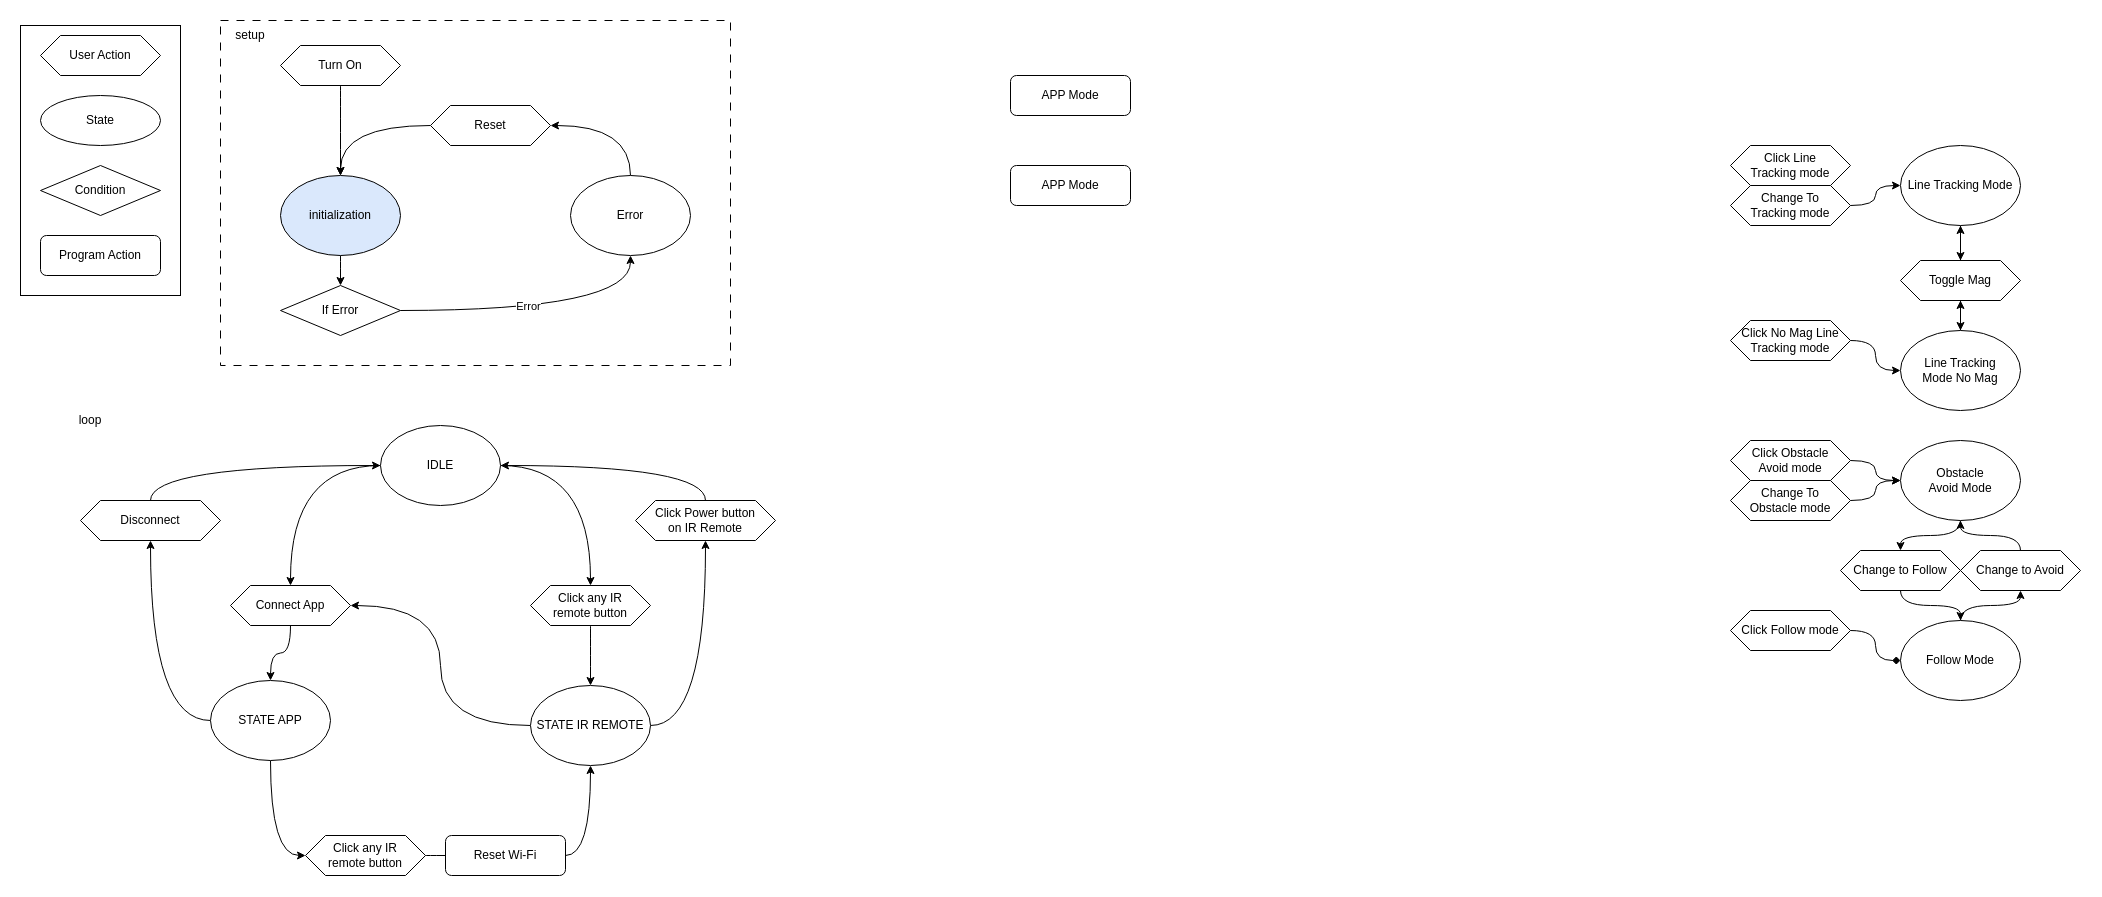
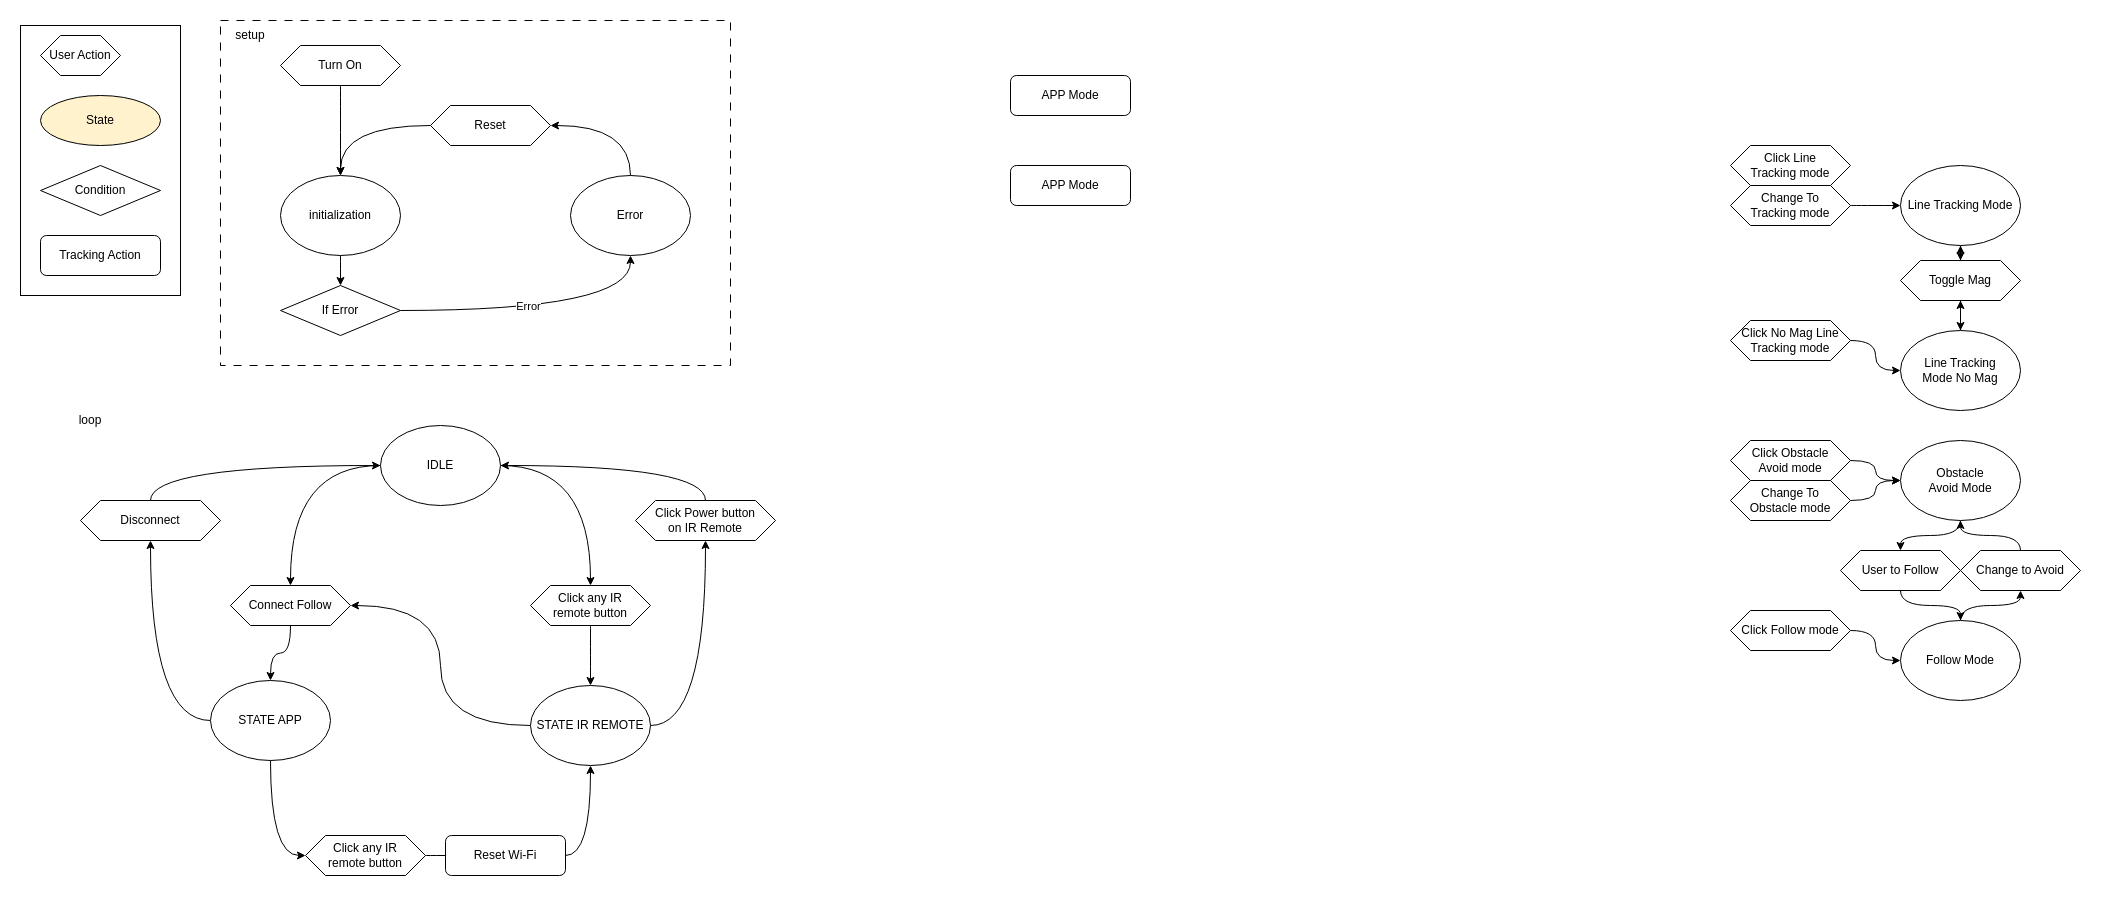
  <mxCell id="0" />
  <mxCell id="1" parent="0" />
  <mxCell id="2" value="" style="rounded=0;whiteSpace=wrap;html=1;dashed=1;dashPattern=8 8;" vertex="1" parent="1"><mxGeometry x="220" y="20" width="510" height="345" as="geometry" /></mxCell>
  <mxCell id="3" value="" style="rounded=0;whiteSpace=wrap;html=1;" parent="1" vertex="1"><mxGeometry x="20" y="25" width="160" height="270" as="geometry" /></mxCell>
  <mxCell id="4" style="edgeStyle=orthogonalEdgeStyle;curved=1;html=1;entryX=0.5;entryY=0;entryDx=0;entryDy=0;" parent="1" source="5" target="14" edge="1"><mxGeometry relative="1" as="geometry" /></mxCell>
- <mxCell id="5" value="initialization" style="ellipse;whiteSpace=wrap;html=1;fillColor=#dae8fc;" parent="1" vertex="1"><mxGeometry x="280" y="175" width="120" height="80" as="geometry" /></mxCell>
- <mxCell id="6" value="User Action" style="shape=hexagon;perimeter=hexagonPerimeter2;whiteSpace=wrap;html=1;fixedSize=1;" parent="1" vertex="1"><mxGeometry x="40" y="35" width="120" height="40" as="geometry" /></mxCell>
+ <mxCell id="5" value="initialization" style="ellipse;whiteSpace=wrap;html=1;" parent="1" vertex="1"><mxGeometry x="280" y="175" width="120" height="80" as="geometry" /></mxCell>
+ <mxCell id="6" value="User Action" style="shape=hexagon;perimeter=hexagonPerimeter2;whiteSpace=wrap;html=1;fixedSize=1;" parent="1" vertex="1"><mxGeometry x="40" y="35" width="80" height="40" as="geometry" /></mxCell>
  <mxCell id="7" style="edgeStyle=orthogonalEdgeStyle;html=1;entryX=0.5;entryY=0;entryDx=0;entryDy=0;curved=1;" parent="1" source="8" target="5" edge="1"><mxGeometry relative="1" as="geometry" /></mxCell>
  <mxCell id="8" value="Turn On" style="shape=hexagon;perimeter=hexagonPerimeter2;whiteSpace=wrap;html=1;fixedSize=1;" parent="1" vertex="1"><mxGeometry x="280" y="45" width="120" height="40" as="geometry" /></mxCell>
- <mxCell id="9" value="State" style="ellipse;whiteSpace=wrap;html=1;" parent="1" vertex="1"><mxGeometry x="40" y="95" width="120" height="50" as="geometry" /></mxCell>
+ <mxCell id="9" value="State" style="ellipse;whiteSpace=wrap;html=1;fillColor=#fff2cc;" parent="1" vertex="1"><mxGeometry x="40" y="95" width="120" height="50" as="geometry" /></mxCell>
  <mxCell id="10" value="Condition" style="rhombus;whiteSpace=wrap;html=1;" parent="1" vertex="1"><mxGeometry x="40" y="165" width="120" height="50" as="geometry" /></mxCell>
  <mxCell id="11" style="edgeStyle=orthogonalEdgeStyle;curved=1;html=1;entryX=0.5;entryY=1;entryDx=0;entryDy=0;" parent="1" source="14" target="16" edge="1"><mxGeometry relative="1" as="geometry" /></mxCell>
  <mxCell id="12" value="Error" style="edgeLabel;html=1;align=center;verticalAlign=middle;resizable=0;points=[];" parent="11" vertex="1" connectable="0"><mxGeometry x="0.363" y="44" relative="1" as="geometry"><mxPoint x="-67" y="39" as="offset" /></mxGeometry></mxCell>
  <mxCell id="13" style="edgeStyle=orthogonalEdgeStyle;curved=1;html=1;entryX=0.5;entryY=0;entryDx=0;entryDy=0;exitX=0.5;exitY=1;exitDx=0;exitDy=0;startArrow=none;" parent="1" source="61" edge="1"><mxGeometry relative="1" as="geometry"><mxPoint x="439.58" y="282" as="sourcePoint" /><mxPoint x="439.58" y="505" as="targetPoint" /></mxGeometry></mxCell>
  <mxCell id="14" value="If Error" style="rhombus;whiteSpace=wrap;html=1;" parent="1" vertex="1"><mxGeometry x="280" y="285" width="120" height="50" as="geometry" /></mxCell>
  <mxCell id="15" style="edgeStyle=orthogonalEdgeStyle;curved=1;html=1;entryX=1;entryY=0.5;entryDx=0;entryDy=0;exitX=0.5;exitY=0;exitDx=0;exitDy=0;" parent="1" source="16" target="18" edge="1"><mxGeometry relative="1" as="geometry" /></mxCell>
  <mxCell id="16" value="Error" style="ellipse;whiteSpace=wrap;html=1;" parent="1" vertex="1"><mxGeometry x="570" y="175" width="120" height="80" as="geometry" /></mxCell>
  <mxCell id="17" style="edgeStyle=orthogonalEdgeStyle;curved=1;html=1;entryX=0.5;entryY=0;entryDx=0;entryDy=0;" parent="1" source="18" target="5" edge="1"><mxGeometry relative="1" as="geometry" /></mxCell>
  <mxCell id="18" value="Reset" style="shape=hexagon;perimeter=hexagonPerimeter2;whiteSpace=wrap;html=1;fixedSize=1;" parent="1" vertex="1"><mxGeometry x="430" y="105" width="120" height="40" as="geometry" /></mxCell>
  <mxCell id="19" style="edgeStyle=orthogonalEdgeStyle;curved=1;html=1;" parent="1" source="58" target="22" edge="1"><mxGeometry relative="1" as="geometry"><mxPoint x="790" y="298" as="sourcePoint" /></mxGeometry></mxCell>
  <mxCell id="20" style="edgeStyle=orthogonalEdgeStyle;curved=1;html=1;exitX=1;exitY=0.5;exitDx=0;exitDy=0;" edge="1" parent="1" source="22" target="30"><mxGeometry relative="1" as="geometry" /></mxCell>
  <mxCell id="21" style="edgeStyle=orthogonalEdgeStyle;curved=1;html=1;entryX=1;entryY=0.5;entryDx=0;entryDy=0;" edge="1" parent="1" source="22" target="28"><mxGeometry relative="1" as="geometry" /></mxCell>
  <mxCell id="22" value="STATE IR REMOTE" style="ellipse;whiteSpace=wrap;html=1;" parent="1" vertex="1"><mxGeometry x="530" y="685" width="120" height="80" as="geometry" /></mxCell>
  <mxCell id="23" style="edgeStyle=orthogonalEdgeStyle;curved=1;html=1;entryX=0;entryY=0.5;entryDx=0;entryDy=0;startArrow=none;" parent="1" source="38" target="34" edge="1"><mxGeometry relative="1" as="geometry" /></mxCell>
  <mxCell id="24" style="edgeStyle=orthogonalEdgeStyle;curved=1;html=1;exitX=0;exitY=0.5;exitDx=0;exitDy=0;" edge="1" parent="1" source="26" target="32"><mxGeometry relative="1" as="geometry" /></mxCell>
  <mxCell id="25" style="edgeStyle=orthogonalEdgeStyle;curved=1;html=1;entryX=0;entryY=0.5;entryDx=0;entryDy=0;exitX=0.5;exitY=1;exitDx=0;exitDy=0;" edge="1" parent="1" source="26" target="64"><mxGeometry relative="1" as="geometry" /></mxCell>
  <mxCell id="26" value="STATE APP" style="ellipse;whiteSpace=wrap;html=1;" parent="1" vertex="1"><mxGeometry x="210" y="680" width="120" height="80" as="geometry" /></mxCell>
  <mxCell id="27" style="edgeStyle=orthogonalEdgeStyle;curved=1;html=1;entryX=0.5;entryY=0;entryDx=0;entryDy=0;" parent="1" source="28" target="26" edge="1"><mxGeometry relative="1" as="geometry" /></mxCell>
- <mxCell id="28" value="Connect App" style="shape=hexagon;perimeter=hexagonPerimeter2;whiteSpace=wrap;html=1;fixedSize=1;" parent="1" vertex="1"><mxGeometry x="230" y="585" width="120" height="40" as="geometry" /></mxCell>
+ <mxCell id="28" value="Connect Follow" style="shape=hexagon;perimeter=hexagonPerimeter2;whiteSpace=wrap;html=1;fixedSize=1;" parent="1" vertex="1"><mxGeometry x="230" y="585" width="120" height="40" as="geometry" /></mxCell>
  <mxCell id="29" style="edgeStyle=orthogonalEdgeStyle;curved=1;html=1;exitX=0.5;exitY=0;exitDx=0;exitDy=0;" parent="1" source="30" target="61" edge="1"><mxGeometry relative="1" as="geometry" /></mxCell>
  <mxCell id="30" value="Click Power&amp;nbsp;button &lt;br&gt;on IR Remote" style="shape=hexagon;perimeter=hexagonPerimeter2;whiteSpace=wrap;html=1;fixedSize=1;" parent="1" vertex="1"><mxGeometry x="635" y="500" width="140" height="40" as="geometry" /></mxCell>
  <mxCell id="31" style="edgeStyle=orthogonalEdgeStyle;curved=1;html=1;exitX=0.5;exitY=0;exitDx=0;exitDy=0;" edge="1" parent="1" source="32" target="61"><mxGeometry relative="1" as="geometry" /></mxCell>
  <mxCell id="32" value="Disconnect" style="shape=hexagon;perimeter=hexagonPerimeter2;whiteSpace=wrap;html=1;fixedSize=1;" parent="1" vertex="1"><mxGeometry x="80" y="500" width="140" height="40" as="geometry" /></mxCell>
  <mxCell id="33" style="edgeStyle=orthogonalEdgeStyle;curved=1;html=1;exitX=0.5;exitY=1;exitDx=0;exitDy=0;entryX=0.5;entryY=0;entryDx=0;entryDy=0;" parent="1" source="34" target="43" edge="1"><mxGeometry relative="1" as="geometry" /></mxCell>
- <mxCell id="34" value="Line Tracking Mode" style="ellipse;whiteSpace=wrap;html=1;" parent="1" vertex="1"><mxGeometry x="1900" y="145" width="120" height="80" as="geometry" /></mxCell>
+ <mxCell id="34" value="Line Tracking Mode" style="ellipse;whiteSpace=wrap;html=1;" parent="1" vertex="1"><mxGeometry x="1900" y="165" width="120" height="80" as="geometry" /></mxCell>
  <mxCell id="35" style="edgeStyle=orthogonalEdgeStyle;curved=1;html=1;" parent="1" source="36" target="43" edge="1"><mxGeometry relative="1" as="geometry" /></mxCell>
  <mxCell id="36" value="Line Tracking&lt;br&gt;Mode No Mag" style="ellipse;whiteSpace=wrap;html=1;" parent="1" vertex="1"><mxGeometry x="1900" y="330" width="120" height="80" as="geometry" /></mxCell>
  <mxCell id="37" value="Click Line&lt;br&gt;Tracking mode" style="shape=hexagon;perimeter=hexagonPerimeter2;whiteSpace=wrap;html=1;fixedSize=1;" parent="1" vertex="1"><mxGeometry x="1730" y="145" width="120" height="40" as="geometry" /></mxCell>
  <mxCell id="38" value="Change To&lt;br&gt;Tracking mode" style="shape=hexagon;perimeter=hexagonPerimeter2;whiteSpace=wrap;html=1;fixedSize=1;" parent="1" vertex="1"><mxGeometry x="1730" y="185" width="120" height="40" as="geometry" /></mxCell>
  <mxCell id="39" style="edgeStyle=orthogonalEdgeStyle;curved=1;html=1;exitX=1;exitY=0.5;exitDx=0;exitDy=0;entryX=0;entryY=0.5;entryDx=0;entryDy=0;" parent="1" source="40" target="36" edge="1"><mxGeometry relative="1" as="geometry" /></mxCell>
  <mxCell id="40" value="Click No Mag Line&lt;br&gt;Tracking mode" style="shape=hexagon;perimeter=hexagonPerimeter2;whiteSpace=wrap;html=1;fixedSize=1;" parent="1" vertex="1"><mxGeometry x="1730" y="320" width="120" height="40" as="geometry" /></mxCell>
  <mxCell id="41" style="edgeStyle=orthogonalEdgeStyle;curved=1;html=1;exitX=0.5;exitY=1;exitDx=0;exitDy=0;entryX=0.5;entryY=0;entryDx=0;entryDy=0;" parent="1" source="43" target="36" edge="1"><mxGeometry relative="1" as="geometry" /></mxCell>
  <mxCell id="42" style="edgeStyle=orthogonalEdgeStyle;curved=1;html=1;" parent="1" source="43" target="34" edge="1"><mxGeometry relative="1" as="geometry" /></mxCell>
  <mxCell id="43" value="Toggle Mag" style="shape=hexagon;perimeter=hexagonPerimeter2;whiteSpace=wrap;html=1;fixedSize=1;" parent="1" vertex="1"><mxGeometry x="1900" y="260" width="120" height="40" as="geometry" /></mxCell>
  <mxCell id="44" style="edgeStyle=orthogonalEdgeStyle;curved=1;html=1;entryX=0;entryY=0.5;entryDx=0;entryDy=0;startArrow=none;" parent="1" source="48" target="47" edge="1"><mxGeometry relative="1" as="geometry" /></mxCell>
  <mxCell id="45" style="edgeStyle=orthogonalEdgeStyle;curved=1;html=1;entryX=0;entryY=0.5;entryDx=0;entryDy=0;startArrow=none;" parent="1" source="49" target="47" edge="1"><mxGeometry relative="1" as="geometry" /></mxCell>
  <mxCell id="46" style="edgeStyle=orthogonalEdgeStyle;curved=1;html=1;" parent="1" source="47" target="55" edge="1"><mxGeometry relative="1" as="geometry" /></mxCell>
  <mxCell id="47" value="Obstacle&lt;br&gt;Avoid Mode" style="ellipse;whiteSpace=wrap;html=1;" parent="1" vertex="1"><mxGeometry x="1900" y="440" width="120" height="80" as="geometry" /></mxCell>
  <mxCell id="48" value="Click Obstacle&lt;br&gt;Avoid mode" style="shape=hexagon;perimeter=hexagonPerimeter2;whiteSpace=wrap;html=1;fixedSize=1;" parent="1" vertex="1"><mxGeometry x="1730" y="440" width="120" height="40" as="geometry" /></mxCell>
  <mxCell id="49" value="Change To&lt;br&gt;Obstacle&amp;nbsp;mode" style="shape=hexagon;perimeter=hexagonPerimeter2;whiteSpace=wrap;html=1;fixedSize=1;" parent="1" vertex="1"><mxGeometry x="1730" y="480" width="120" height="40" as="geometry" /></mxCell>
  <mxCell id="50" style="edgeStyle=orthogonalEdgeStyle;curved=1;html=1;" parent="1" source="51" target="57" edge="1"><mxGeometry relative="1" as="geometry" /></mxCell>
  <mxCell id="51" value="Follow Mode" style="ellipse;whiteSpace=wrap;html=1;" parent="1" vertex="1"><mxGeometry x="1900" y="620" width="120" height="80" as="geometry" /></mxCell>
- <mxCell id="52" style="edgeStyle=orthogonalEdgeStyle;curved=1;html=1;exitX=1;exitY=0.5;exitDx=0;exitDy=0;entryX=0;entryY=0.5;entryDx=0;entryDy=0;endArrow=diamond;" parent="1" source="53" target="51" edge="1"><mxGeometry relative="1" as="geometry" /></mxCell>
+ <mxCell id="52" style="edgeStyle=orthogonalEdgeStyle;curved=1;html=1;exitX=1;exitY=0.5;exitDx=0;exitDy=0;entryX=0;entryY=0.5;entryDx=0;entryDy=0;" parent="1" source="53" target="51" edge="1"><mxGeometry relative="1" as="geometry" /></mxCell>
  <mxCell id="53" value="Click Follow&amp;nbsp;mode" style="shape=hexagon;perimeter=hexagonPerimeter2;whiteSpace=wrap;html=1;fixedSize=1;" parent="1" vertex="1"><mxGeometry x="1730" y="610" width="120" height="40" as="geometry" /></mxCell>
  <mxCell id="54" style="edgeStyle=orthogonalEdgeStyle;curved=1;html=1;" parent="1" source="55" target="51" edge="1"><mxGeometry relative="1" as="geometry" /></mxCell>
- <mxCell id="55" value="Change to Follow" style="shape=hexagon;perimeter=hexagonPerimeter2;whiteSpace=wrap;html=1;fixedSize=1;" parent="1" vertex="1"><mxGeometry x="1840" y="550" width="120" height="40" as="geometry" /></mxCell>
+ <mxCell id="55" value="User to Follow" style="shape=hexagon;perimeter=hexagonPerimeter2;whiteSpace=wrap;html=1;fixedSize=1;" parent="1" vertex="1"><mxGeometry x="1840" y="550" width="120" height="40" as="geometry" /></mxCell>
  <mxCell id="56" style="edgeStyle=orthogonalEdgeStyle;curved=1;html=1;" parent="1" source="57" target="47" edge="1"><mxGeometry relative="1" as="geometry" /></mxCell>
  <mxCell id="57" value="Change to Avoid" style="shape=hexagon;perimeter=hexagonPerimeter2;whiteSpace=wrap;html=1;fixedSize=1;" parent="1" vertex="1"><mxGeometry x="1960" y="550" width="120" height="40" as="geometry" /></mxCell>
  <mxCell id="58" value="Click any IR&lt;br&gt;remote button" style="shape=hexagon;perimeter=hexagonPerimeter2;whiteSpace=wrap;html=1;fixedSize=1;" vertex="1" parent="1"><mxGeometry x="530" y="585" width="120" height="40" as="geometry" /></mxCell>
  <mxCell id="59" style="edgeStyle=orthogonalEdgeStyle;curved=1;html=1;entryX=0.5;entryY=0;entryDx=0;entryDy=0;" edge="1" parent="1" source="61" target="58"><mxGeometry relative="1" as="geometry" /></mxCell>
  <mxCell id="60" style="edgeStyle=orthogonalEdgeStyle;curved=1;html=1;" edge="1" parent="1" source="61" target="28"><mxGeometry relative="1" as="geometry" /></mxCell>
  <mxCell id="61" value="IDLE" style="ellipse;whiteSpace=wrap;html=1;" parent="1" vertex="1"><mxGeometry x="380" y="425" width="120" height="80" as="geometry" /></mxCell>
- <mxCell id="62" value="Program Action" style="rounded=1;whiteSpace=wrap;html=1;" vertex="1" parent="1"><mxGeometry x="40" y="235" width="120" height="40" as="geometry" /></mxCell>
+ <mxCell id="62" value="Tracking Action" style="rounded=1;whiteSpace=wrap;html=1;" vertex="1" parent="1"><mxGeometry x="40" y="235" width="120" height="40" as="geometry" /></mxCell>
  <mxCell id="63" style="edgeStyle=orthogonalEdgeStyle;curved=1;html=1;exitX=1;exitY=0.5;exitDx=0;exitDy=0;startArrow=none;" edge="1" parent="1" source="66" target="22"><mxGeometry relative="1" as="geometry" /></mxCell>
  <mxCell id="64" value="Click any IR&lt;br&gt;remote button" style="shape=hexagon;perimeter=hexagonPerimeter2;whiteSpace=wrap;html=1;fixedSize=1;" vertex="1" parent="1"><mxGeometry x="305" y="835" width="120" height="40" as="geometry" /></mxCell>
  <mxCell id="65" value="" style="edgeStyle=orthogonalEdgeStyle;curved=1;html=1;exitX=1;exitY=0.5;exitDx=0;exitDy=0;endArrow=none;" edge="1" parent="1" source="64" target="66"><mxGeometry relative="1" as="geometry"><mxPoint x="500" y="847" as="sourcePoint" /><mxPoint x="550" y="780" as="targetPoint" /></mxGeometry></mxCell>
  <mxCell id="66" value="Reset Wi-Fi" style="rounded=1;whiteSpace=wrap;html=1;" vertex="1" parent="1"><mxGeometry x="445" y="835" width="120" height="40" as="geometry" /></mxCell>
  <mxCell id="67" value="setup" style="text;html=1;strokeColor=none;fillColor=none;align=center;verticalAlign=middle;whiteSpace=wrap;rounded=0;dashed=1;dashPattern=8 8;" vertex="1" parent="1"><mxGeometry x="220" y="20" width="60" height="30" as="geometry" /></mxCell>
  <mxCell id="68" value="loop" style="text;html=1;strokeColor=none;fillColor=none;align=center;verticalAlign=middle;whiteSpace=wrap;rounded=0;dashed=1;dashPattern=8 8;" vertex="1" parent="1"><mxGeometry x="60" y="405" width="60" height="30" as="geometry" /></mxCell>
  <mxCell id="69" value="APP Mode" style="rounded=1;whiteSpace=wrap;html=1;" vertex="1" parent="1"><mxGeometry x="1010" y="75" width="120" height="40" as="geometry" /></mxCell>
  <mxCell id="70" value="APP Mode" style="rounded=1;whiteSpace=wrap;html=1;" vertex="1" parent="1"><mxGeometry x="1010" y="165" width="120" height="40" as="geometry" /></mxCell>
